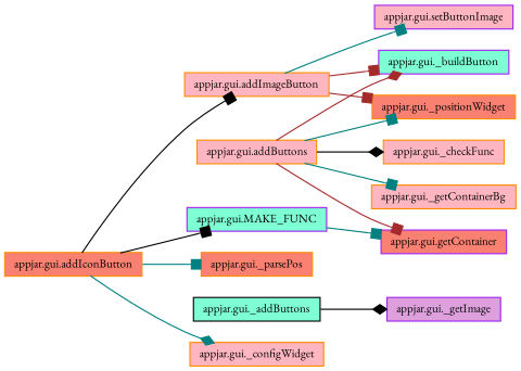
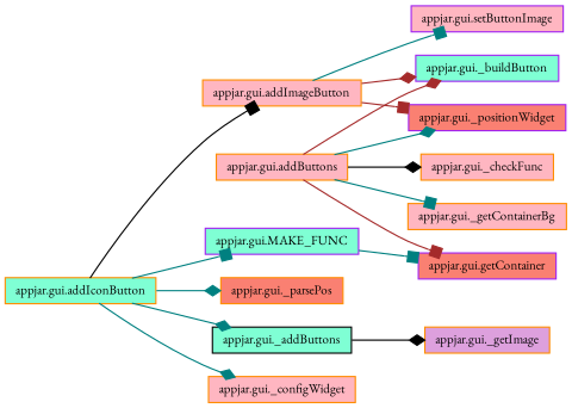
  digraph {
    fontname="EB Garamond"
    rankdir=LR
    node [color=darkorange fillcolor=lightpink fontname="EB Garamond" fontsize=10 shape=record style=filled]
    edge [arrowhead=box color=teal fontname="EB Garamond" fontsize=10 labelfontname=Helvetica labelfontsize=10 style=solid]
-   n1 [fillcolor=salmon fontcolor=black height=0.2 label="appjar.gui.addIconButton" width=0.4]
+   n1 [fillcolor=aquamarine fontcolor=black height=0.2 label="appjar.gui.addIconButton" width=0.4]
    n2 [height=0.2 label="appjar.gui.addImageButton" width=0.4]
    n3 [color=purple fillcolor=aquamarine height=0.2 label="appjar.gui.MAKE_FUNC" width=0.4]
    n4 [fillcolor=salmon height=0.2 label="appjar.gui._parsePos" width=0.4]
    n5 [color=black fillcolor=aquamarine height=0.2 label="appjar.gui._addButtons" width=0.4]
    n6 [height=0.2 label="appjar.gui._configWidget" width=0.4]
    n7 [color=purple fillcolor=aquamarine height=0.2 label="appjar.gui._buildButton" width=0.4]
-   n8 [fillcolor=salmon height=0.2 label="appjar.gui._positionWidget" width=0.4]
+   n8 [color=purple fillcolor=salmon height=0.2 label="appjar.gui._positionWidget" width=0.4]
    n9 [color=purple height=0.2 label="appjar.gui.setButtonImage" width=0.4]
    n10 [color=purple fillcolor=salmon height=0.2 label="appjar.gui.getContainer" width=0.4]
-   n11 [color=purple fillcolor=plum height=0.2 label="appjar.gui._getImage" width=0.4]
+   n11 [fillcolor=plum height=0.2 label="appjar.gui._getImage" width=0.4]
    n12 [height=0.2 label="appjar.gui.addButtons" width=0.4]
    n13 [height=0.2 label="appjar.gui._checkFunc" width=0.4]
    n14 [height=0.2 label="appjar.gui._getContainerBg" width=0.4]
    n1 -> n2 [color=black]
-   n1 -> n3 [color=black]
-   n1 -> n4
+   n1 -> n3
+   n1 -> n4 [arrowhead=diamond]
+   n1 -> n5 [arrowhead=diamond]
    n1 -> n6 [arrowhead=diamond]
-   n2 -> n7 [color=brown]
+   n2 -> n7 [arrowhead=diamond color=brown]
    n2 -> n8 [color=brown]
    n2 -> n9
    n3 -> n10
    n5 -> n11 [arrowhead=diamond color=black]
    n12 -> n7 [arrowhead=diamond color=brown]
-   n12 -> n8
+   n12 -> n8 [arrowhead=diamond]
    n12 -> n10 [color=brown]
    n12 -> n13 [arrowhead=diamond color=black]
    n12 -> n14
  }
